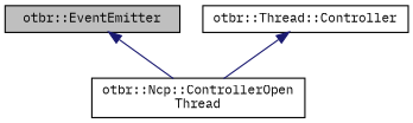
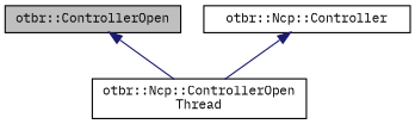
  digraph {
    fontname="IBM Plex Mono"
    node [color=black fillcolor=white fontname="IBM Plex Mono" fontsize=10 shape=record style=filled]
    edge [color=midnightblue dir=back fontname="IBM Plex Mono" fontsize=10 labelfontname=Helvetica labelfontsize=10 style=solid]
-   n1 [fillcolor=grey75 fontcolor=black height=0.2 label="otbr::EventEmitter" width=0.4]
+   n1 [fillcolor=grey75 fontcolor=black height=0.2 label="otbr::ControllerOpen" width=0.4]
    n2 [height=0.2 label="otbr::Ncp::ControllerOpen\lThread" width=0.4]
-   n3 [height=0.2 label="otbr::Thread::Controller" width=0.4]
+   n3 [height=0.2 label="otbr::Ncp::Controller" width=0.4]
    n1 -> n2
    n3 -> n2
  }
